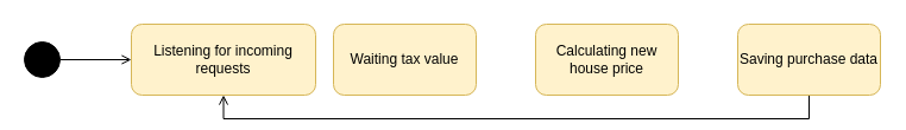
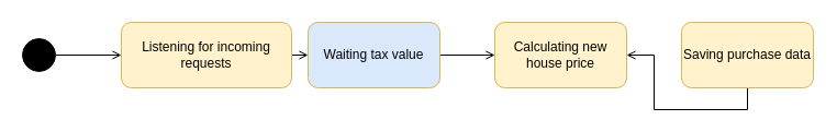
  <mxCell id="0" />
  <mxCell id="1" parent="0" />
  <mxCell id="2" style="edgeStyle=orthogonalEdgeStyle;rounded=0;orthogonalLoop=1;jettySize=auto;html=1;exitX=1;exitY=0.5;exitDx=0;exitDy=0;entryX=0;entryY=0.5;entryDx=0;entryDy=0;endArrow=open;endFill=0;" parent="1" source="3" target="10" edge="1"><mxGeometry relative="1" as="geometry" /></mxCell>
  <mxCell id="3" value="" style="ellipse;fillColor=strokeColor;html=1;" parent="1" vertex="1"><mxGeometry x="20" y="35" width="30" height="30" as="geometry" /></mxCell>
- <mxCell id="5" value="Waiting tax value" style="rounded=1;whiteSpace=wrap;html=1;fillColor=#fff2cc;strokeColor=#d6b656;" parent="1" vertex="1"><mxGeometry x="280" y="20" width="120" height="60" as="geometry" /></mxCell>
+ <mxCell id="4" style="edgeStyle=orthogonalEdgeStyle;rounded=0;orthogonalLoop=1;jettySize=auto;html=1;exitX=1;exitY=0.5;exitDx=0;exitDy=0;entryX=0;entryY=0.5;entryDx=0;entryDy=0;endArrow=open;endFill=0;" parent="1" source="5" target="6" edge="1"><mxGeometry relative="1" as="geometry" /></mxCell>
+ <mxCell id="5" value="Waiting tax value" style="rounded=1;whiteSpace=wrap;html=1;fillColor=#dae8fc;strokeColor=#d6b656;" parent="1" vertex="1"><mxGeometry x="280" y="20" width="120" height="60" as="geometry" /></mxCell>
  <mxCell id="6" value="Calculating new house price" style="rounded=1;whiteSpace=wrap;html=1;fillColor=#fff2cc;strokeColor=#d6b656;" parent="1" vertex="1"><mxGeometry x="450" y="20" width="120" height="60" as="geometry" /></mxCell>
- <mxCell id="7" style="edgeStyle=orthogonalEdgeStyle;rounded=0;orthogonalLoop=1;jettySize=auto;html=1;exitX=0.5;exitY=1;exitDx=0;exitDy=0;entryX=0.5;entryY=1;entryDx=0;entryDy=0;endArrow=open;endFill=0;" edge="1" parent="1" source="8" target="10"><mxGeometry relative="1" as="geometry" /></mxCell>
+ <mxCell id="7" style="edgeStyle=orthogonalEdgeStyle;rounded=0;orthogonalLoop=1;jettySize=auto;html=1;exitX=0.5;exitY=1;exitDx=0;exitDy=0;endArrow=open;endFill=0;" edge="1" parent="1" source="8" target="6"><mxGeometry relative="1" as="geometry" /></mxCell>
  <mxCell id="8" value="Saving purchase data" style="rounded=1;whiteSpace=wrap;html=1;fillColor=#fff2cc;strokeColor=#d6b656;" parent="1" vertex="1"><mxGeometry x="620" y="20" width="120" height="60" as="geometry" /></mxCell>
+ <mxCell id="9" style="edgeStyle=orthogonalEdgeStyle;rounded=0;orthogonalLoop=1;jettySize=auto;html=1;exitX=1;exitY=0.5;exitDx=0;exitDy=0;entryX=0;entryY=0.5;entryDx=0;entryDy=0;endArrow=open;endFill=0;" edge="1" parent="1" source="10" target="5"><mxGeometry relative="1" as="geometry" /></mxCell>
  <mxCell id="10" value="Listening for incoming requests" style="rounded=1;whiteSpace=wrap;html=1;fillColor=#fff2cc;strokeColor=#d6b656;" vertex="1" parent="1"><mxGeometry x="110" y="20" width="155" height="60" as="geometry" /></mxCell>
